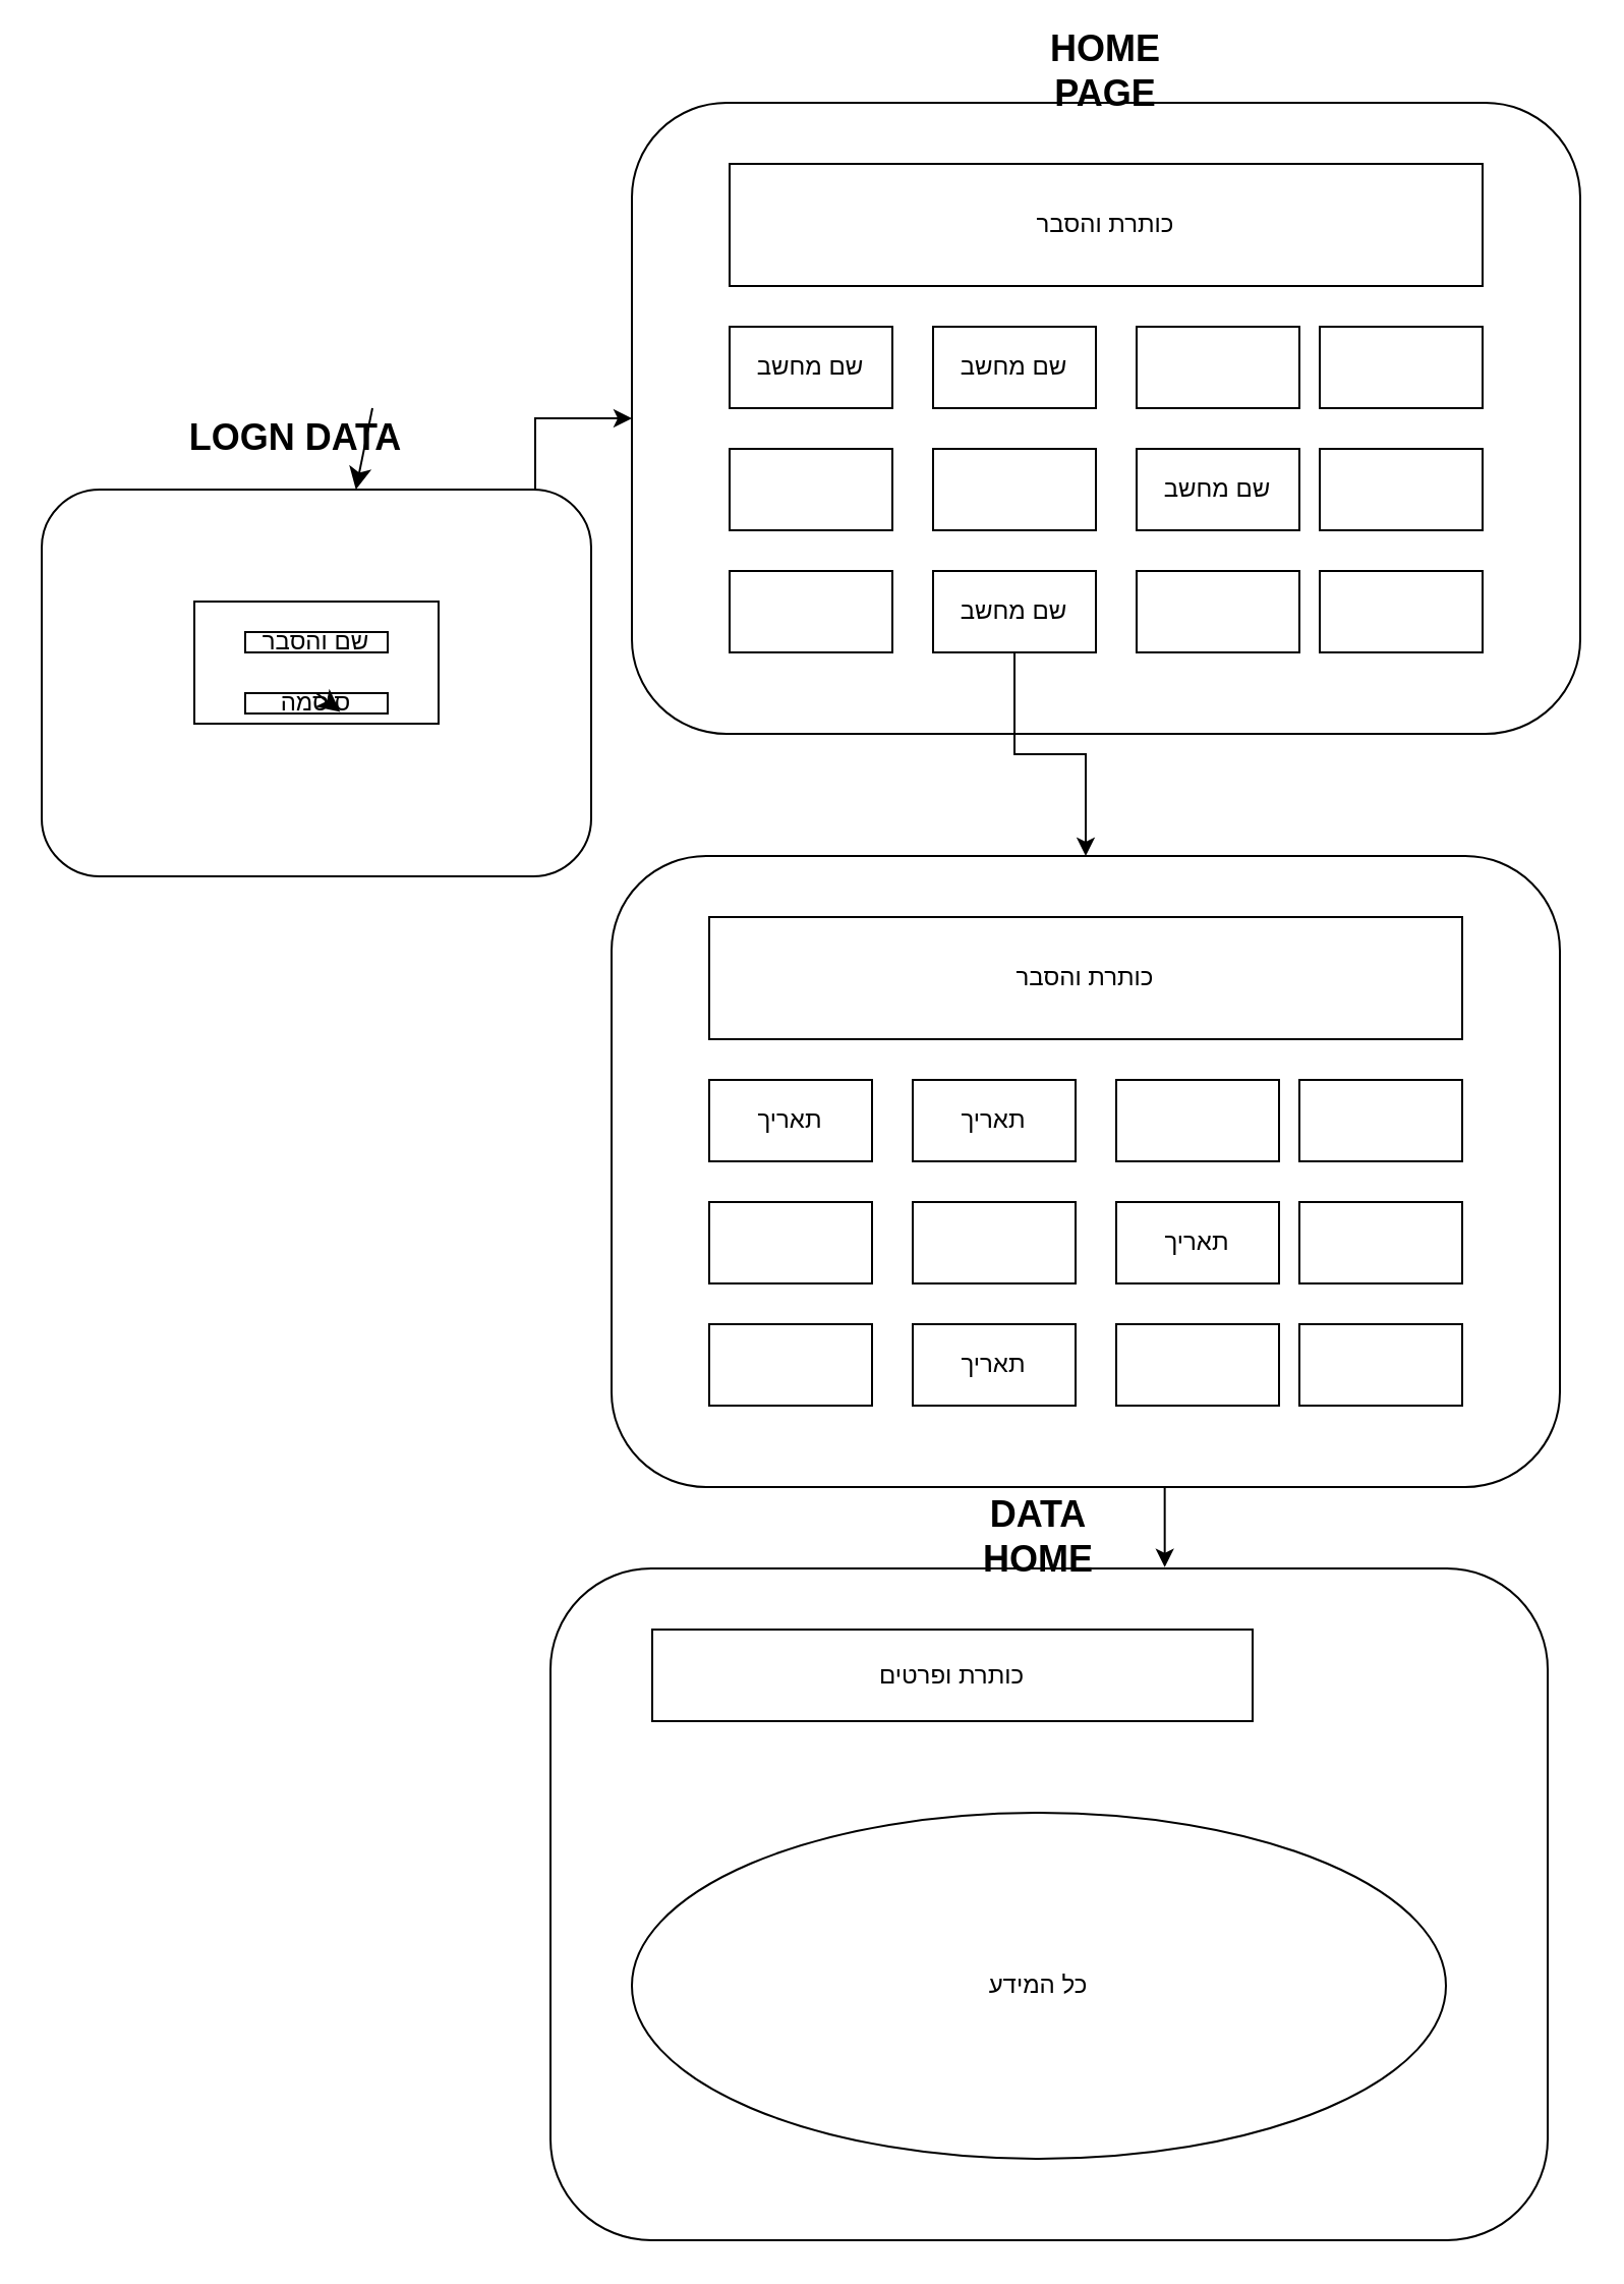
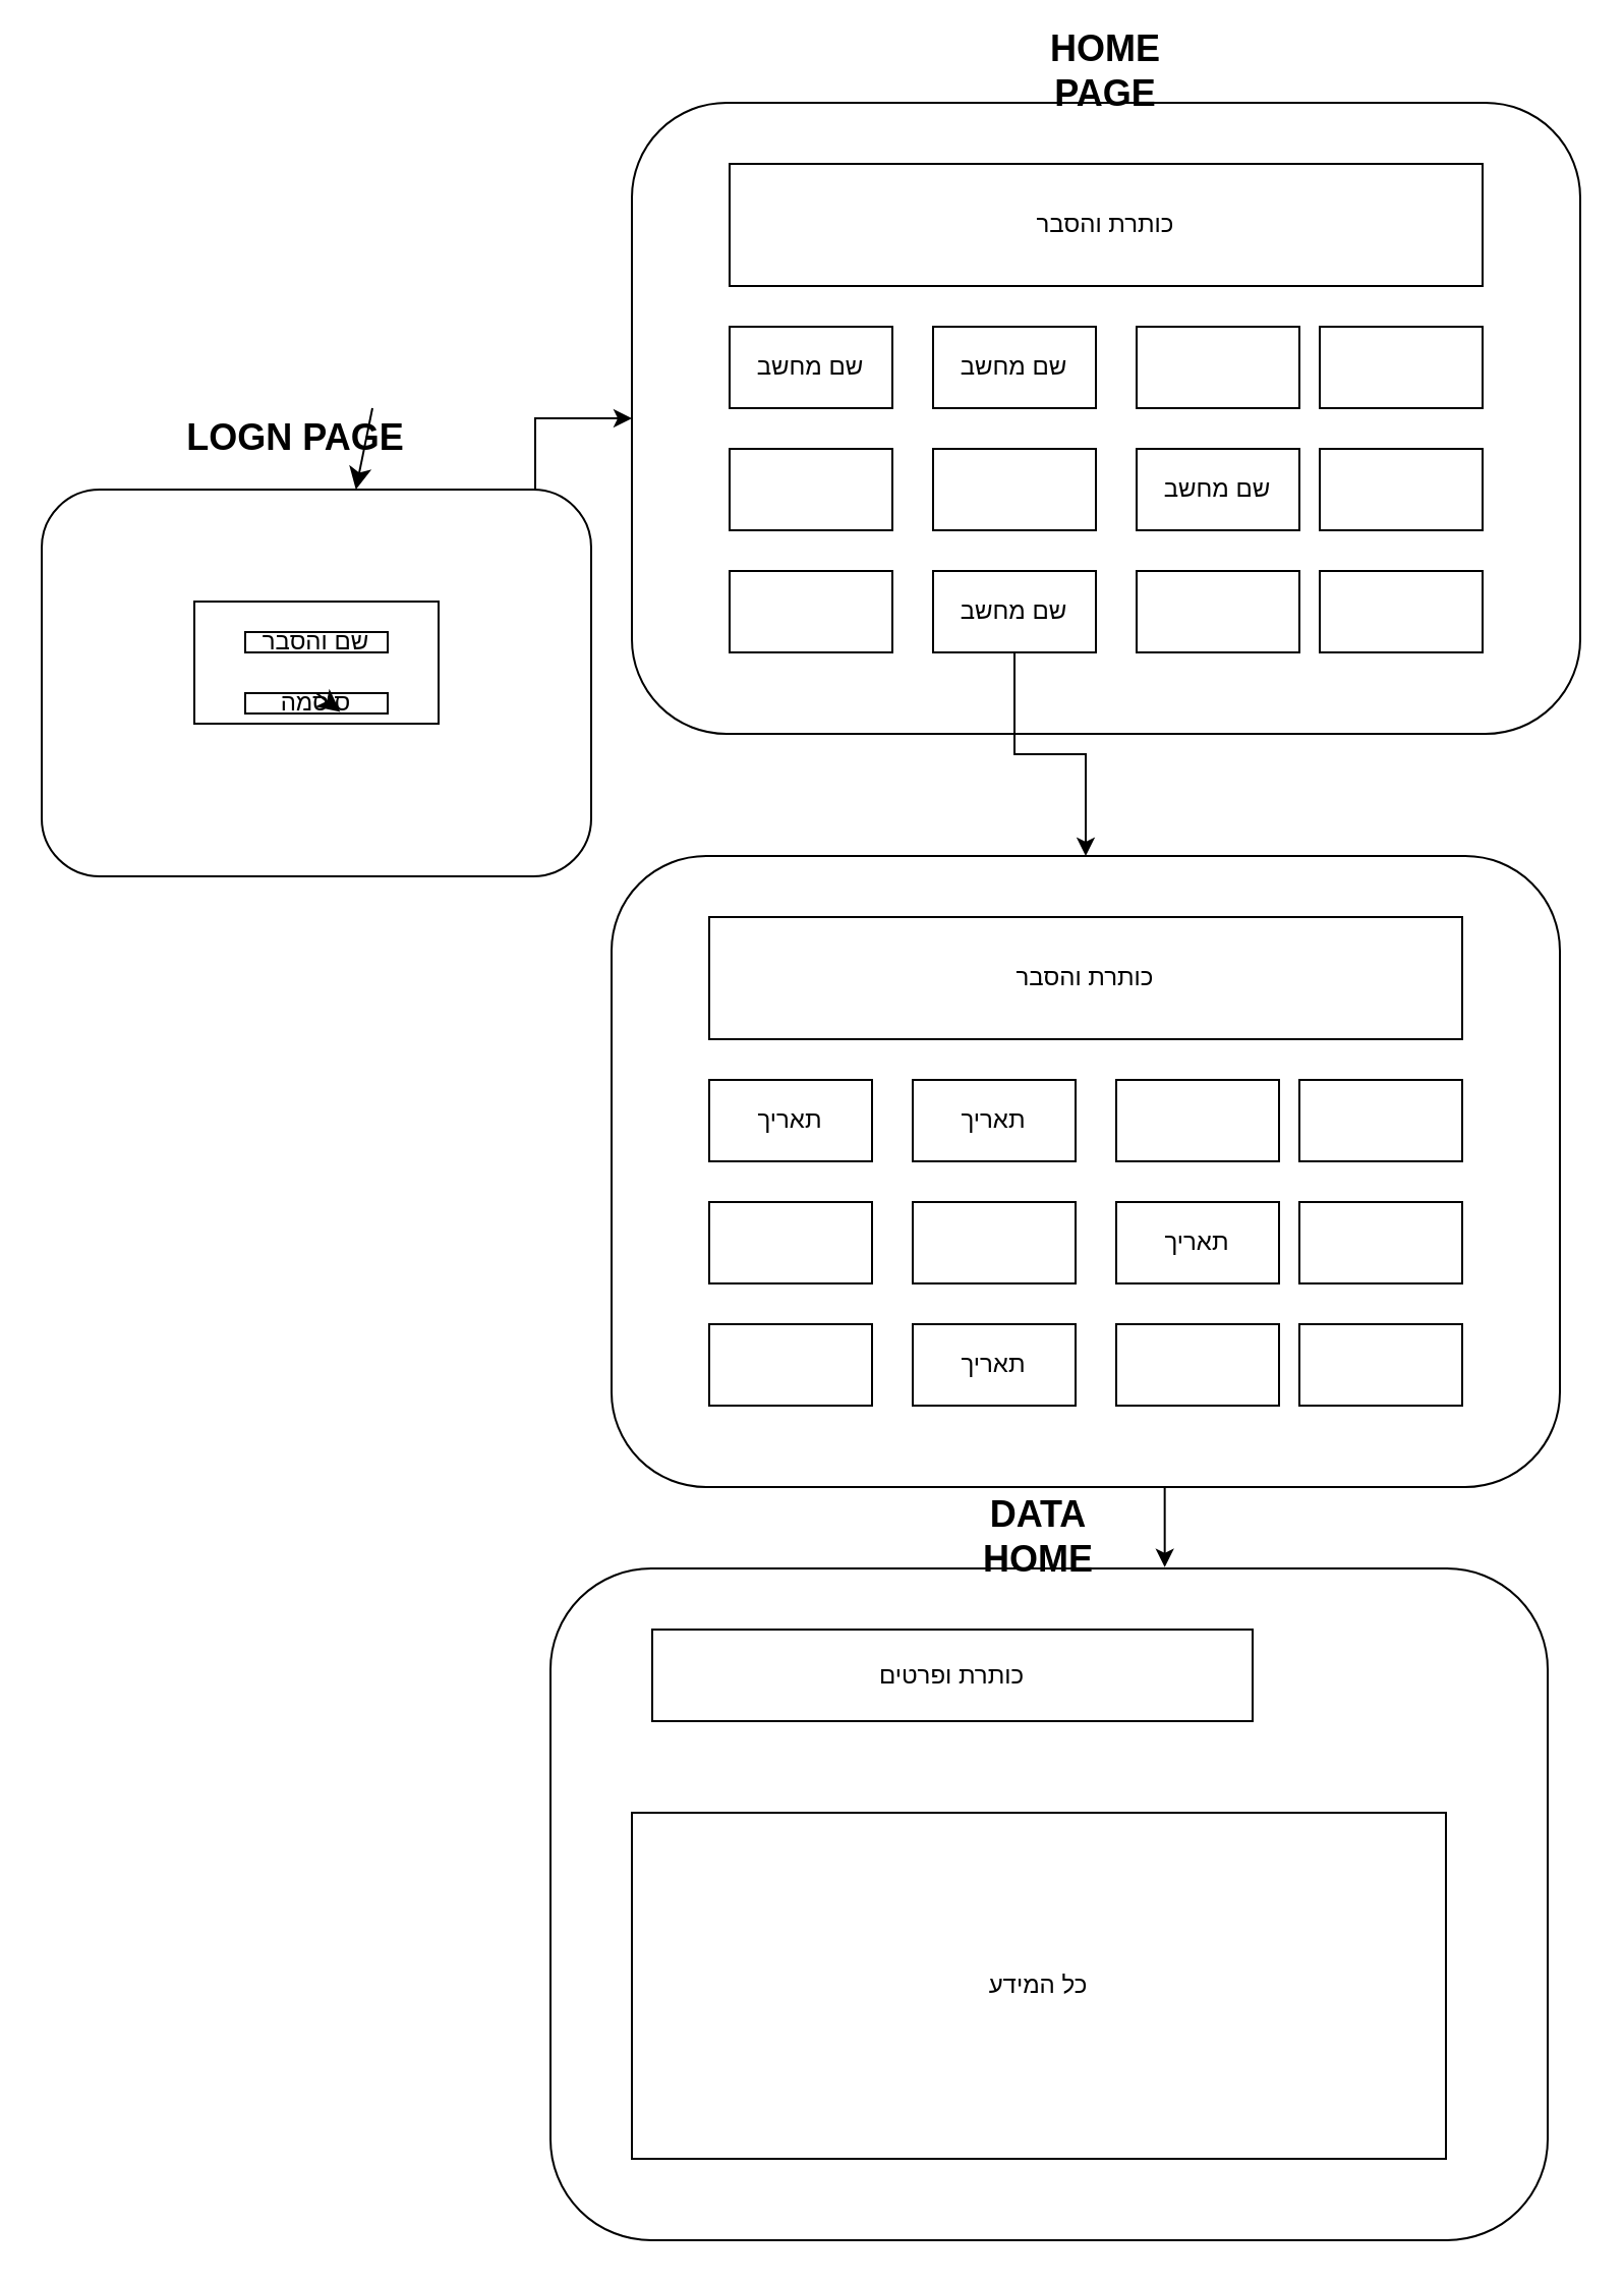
  <mxCell id="0" />
  <mxCell id="1" parent="0" />
  <mxCell id="2" value="" style="group" parent="1" vertex="1" connectable="0"><mxGeometry x="310" y="50" width="466" height="310" as="geometry" /></mxCell>
  <mxCell id="3" value="" style="rounded=1;whiteSpace=wrap;html=1;" parent="2" vertex="1"><mxGeometry width="466" height="310" as="geometry" /></mxCell>
  <mxCell id="4" value="כותרת והסבר" style="rounded=0;whiteSpace=wrap;html=1;" parent="2" vertex="1"><mxGeometry x="48" y="30" width="370" height="60" as="geometry" /></mxCell>
  <mxCell id="5" value="שם מחשב" style="rounded=0;whiteSpace=wrap;html=1;" parent="2" vertex="1"><mxGeometry x="48" y="110" width="80" height="40" as="geometry" /></mxCell>
  <mxCell id="6" value="שם מחשב" style="rounded=0;whiteSpace=wrap;html=1;" parent="2" vertex="1"><mxGeometry x="148" y="110" width="80" height="40" as="geometry" /></mxCell>
  <mxCell id="7" value="" style="rounded=0;whiteSpace=wrap;html=1;" parent="2" vertex="1"><mxGeometry x="248" y="110" width="80" height="40" as="geometry" /></mxCell>
  <mxCell id="8" value="" style="rounded=0;whiteSpace=wrap;html=1;" parent="2" vertex="1"><mxGeometry x="338" y="110" width="80" height="40" as="geometry" /></mxCell>
  <mxCell id="9" value="" style="rounded=0;whiteSpace=wrap;html=1;" parent="2" vertex="1"><mxGeometry x="48" y="170" width="80" height="40" as="geometry" /></mxCell>
  <mxCell id="10" value="" style="rounded=0;whiteSpace=wrap;html=1;" parent="2" vertex="1"><mxGeometry x="148" y="170" width="80" height="40" as="geometry" /></mxCell>
  <mxCell id="11" value="שם מחשב" style="rounded=0;whiteSpace=wrap;html=1;" parent="2" vertex="1"><mxGeometry x="248" y="170" width="80" height="40" as="geometry" /></mxCell>
  <mxCell id="12" value="" style="rounded=0;whiteSpace=wrap;html=1;" parent="2" vertex="1"><mxGeometry x="338" y="170" width="80" height="40" as="geometry" /></mxCell>
  <mxCell id="13" value="" style="rounded=0;whiteSpace=wrap;html=1;" parent="2" vertex="1"><mxGeometry x="48" y="230" width="80" height="40" as="geometry" /></mxCell>
  <mxCell id="14" value="שם מחשב" style="rounded=0;whiteSpace=wrap;html=1;" parent="2" vertex="1"><mxGeometry x="148" y="230" width="80" height="40" as="geometry" /></mxCell>
  <mxCell id="15" value="" style="rounded=0;whiteSpace=wrap;html=1;" parent="2" vertex="1"><mxGeometry x="248" y="230" width="80" height="40" as="geometry" /></mxCell>
  <mxCell id="16" value="" style="rounded=0;whiteSpace=wrap;html=1;" parent="2" vertex="1"><mxGeometry x="338" y="230" width="80" height="40" as="geometry" /></mxCell>
  <mxCell id="17" value="" style="edgeStyle=orthogonalEdgeStyle;rounded=0;orthogonalLoop=1;jettySize=auto;html=1;" parent="1" source="14" target="23" edge="1"><mxGeometry relative="1" as="geometry" /></mxCell>
  <mxCell id="18" style="edgeStyle=orthogonalEdgeStyle;rounded=0;orthogonalLoop=1;jettySize=auto;html=1;exitX=0.5;exitY=1;exitDx=0;exitDy=0;entryX=0.616;entryY=-0.002;entryDx=0;entryDy=0;entryPerimeter=0;" parent="1" source="26" target="39" edge="1"><mxGeometry relative="1" as="geometry" /></mxCell>
  <mxCell id="19" value="" style="edgeStyle=orthogonalEdgeStyle;rounded=0;orthogonalLoop=1;jettySize=auto;html=1;" parent="1" source="45" target="3" edge="1"><mxGeometry relative="1" as="geometry" /></mxCell>
  <mxCell id="20" value="&lt;b&gt;&lt;font style=&quot;font-size: 18px;&quot;&gt;HOME PAGE&lt;/font&gt;&lt;/b&gt;" style="text;strokeColor=none;align=center;fillColor=none;html=1;verticalAlign=middle;whiteSpace=wrap;rounded=0;" parent="1" vertex="1"><mxGeometry x="513" y="20" width="60" height="30" as="geometry" /></mxCell>
  <mxCell id="21" value="" style="group" parent="1" vertex="1" connectable="0"><mxGeometry x="300" y="390" width="466" height="340" as="geometry" /></mxCell>
  <mxCell id="22" value="" style="group" parent="21" vertex="1" connectable="0"><mxGeometry y="30" width="466" height="310" as="geometry" /></mxCell>
  <mxCell id="23" value="" style="rounded=1;whiteSpace=wrap;html=1;" parent="22" vertex="1"><mxGeometry width="466" height="310" as="geometry" /></mxCell>
  <mxCell id="24" value="כותרת והסבר" style="rounded=0;whiteSpace=wrap;html=1;" parent="22" vertex="1"><mxGeometry x="48" y="30" width="370" height="60" as="geometry" /></mxCell>
  <mxCell id="25" value="תאריך" style="rounded=0;whiteSpace=wrap;html=1;" parent="22" vertex="1"><mxGeometry x="48" y="110" width="80" height="40" as="geometry" /></mxCell>
  <mxCell id="26" value="תאריך" style="rounded=0;whiteSpace=wrap;html=1;" parent="22" vertex="1"><mxGeometry x="148" y="110" width="80" height="40" as="geometry" /></mxCell>
  <mxCell id="27" value="" style="rounded=0;whiteSpace=wrap;html=1;" parent="22" vertex="1"><mxGeometry x="248" y="110" width="80" height="40" as="geometry" /></mxCell>
  <mxCell id="28" value="" style="rounded=0;whiteSpace=wrap;html=1;" parent="22" vertex="1"><mxGeometry x="338" y="110" width="80" height="40" as="geometry" /></mxCell>
  <mxCell id="29" value="" style="rounded=0;whiteSpace=wrap;html=1;" parent="22" vertex="1"><mxGeometry x="48" y="170" width="80" height="40" as="geometry" /></mxCell>
  <mxCell id="30" value="" style="rounded=0;whiteSpace=wrap;html=1;" parent="22" vertex="1"><mxGeometry x="148" y="170" width="80" height="40" as="geometry" /></mxCell>
  <mxCell id="31" value="תאריך" style="rounded=0;whiteSpace=wrap;html=1;" parent="22" vertex="1"><mxGeometry x="248" y="170" width="80" height="40" as="geometry" /></mxCell>
  <mxCell id="32" value="" style="rounded=0;whiteSpace=wrap;html=1;" parent="22" vertex="1"><mxGeometry x="338" y="170" width="80" height="40" as="geometry" /></mxCell>
  <mxCell id="33" value="" style="rounded=0;whiteSpace=wrap;html=1;" parent="22" vertex="1"><mxGeometry x="48" y="230" width="80" height="40" as="geometry" /></mxCell>
  <mxCell id="34" value="תאריך" style="rounded=0;whiteSpace=wrap;html=1;" parent="22" vertex="1"><mxGeometry x="148" y="230" width="80" height="40" as="geometry" /></mxCell>
  <mxCell id="35" value="" style="rounded=0;whiteSpace=wrap;html=1;" parent="22" vertex="1"><mxGeometry x="248" y="230" width="80" height="40" as="geometry" /></mxCell>
  <mxCell id="36" value="" style="rounded=0;whiteSpace=wrap;html=1;" parent="22" vertex="1"><mxGeometry x="338" y="230" width="80" height="40" as="geometry" /></mxCell>
  <mxCell id="37" value="" style="group" parent="1" vertex="1" connectable="0"><mxGeometry x="270" y="740" width="490" height="360" as="geometry" /></mxCell>
  <mxCell id="38" value="" style="group" parent="37" vertex="1" connectable="0"><mxGeometry y="30" width="490" height="330" as="geometry" /></mxCell>
  <mxCell id="39" value="" style="rounded=1;whiteSpace=wrap;html=1;" parent="38" vertex="1"><mxGeometry width="490" height="330" as="geometry" /></mxCell>
  <mxCell id="40" value="כותרת ופרטים" style="rounded=0;whiteSpace=wrap;html=1;" parent="38" vertex="1"><mxGeometry x="50" y="30" width="295" height="45" as="geometry" /></mxCell>
- <mxCell id="41" value="כל המידע" style="ellipse;whiteSpace=wrap;html=1;" parent="38" vertex="1"><mxGeometry x="40" y="120" width="400" height="170" as="geometry" /></mxCell>
+ <mxCell id="41" value="כל המידע" style="rounded=0;whiteSpace=wrap;html=1;" parent="38" vertex="1"><mxGeometry x="40" y="120" width="400" height="170" as="geometry" /></mxCell>
  <mxCell id="42" value="&lt;b&gt;&lt;font style=&quot;font-size: 18px;&quot;&gt;DATA HOME&lt;/font&gt;&lt;/b&gt;" style="text;strokeColor=none;align=center;fillColor=none;html=1;verticalAlign=middle;whiteSpace=wrap;rounded=0;" parent="37" vertex="1"><mxGeometry x="210" width="60" height="30" as="geometry" /></mxCell>
  <mxCell id="43" value="" style="group" vertex="1" connectable="0" parent="1"><mxGeometry x="20" y="200" width="270" height="220" as="geometry" /></mxCell>
  <mxCell id="44" value="" style="rounded=1;whiteSpace=wrap;html=1;" parent="43" vertex="1"><mxGeometry y="40" width="270" height="190" as="geometry" /></mxCell>
  <mxCell id="45" value="" style="rounded=0;whiteSpace=wrap;html=1;" parent="43" vertex="1"><mxGeometry x="75" y="95" width="120" height="60" as="geometry" /></mxCell>
  <mxCell id="46" value="שם והסבר" style="rounded=0;whiteSpace=wrap;html=1;" parent="43" vertex="1"><mxGeometry x="100" y="110" width="70" height="10" as="geometry" /></mxCell>
  <mxCell id="47" value="סיסמה" style="rounded=0;whiteSpace=wrap;html=1;" parent="43" vertex="1"><mxGeometry x="100" y="140" width="70" height="10" as="geometry" /></mxCell>
- <mxCell id="48" value="&lt;b&gt;&lt;font style=&quot;font-size: 18px;&quot;&gt;LOGN DATA&lt;/font&gt;&lt;/b&gt;" style="text;strokeColor=none;align=center;fillColor=none;html=1;verticalAlign=middle;whiteSpace=wrap;rounded=0;" parent="43" vertex="1"><mxGeometry x="50" width="150" height="30" as="geometry" /></mxCell>
+ <mxCell id="48" value="&lt;b&gt;&lt;font style=&quot;font-size: 18px;&quot;&gt;LOGN PAGE&lt;/font&gt;&lt;/b&gt;" style="text;strokeColor=none;align=center;fillColor=none;html=1;verticalAlign=middle;whiteSpace=wrap;rounded=0;" parent="43" vertex="1"><mxGeometry x="50" width="150" height="30" as="geometry" /></mxCell>
  <mxCell id="49" style="edgeStyle=none;curved=1;rounded=0;orthogonalLoop=1;jettySize=auto;html=1;exitX=0.5;exitY=0;exitDx=0;exitDy=0;entryX=0.667;entryY=0.92;entryDx=0;entryDy=0;entryPerimeter=0;fontSize=12;startSize=8;endSize=8;" edge="1" parent="43" source="47" target="47"><mxGeometry relative="1" as="geometry" /></mxCell>
  <mxCell id="50" style="edgeStyle=none;curved=1;rounded=0;orthogonalLoop=1;jettySize=auto;html=1;exitX=0.75;exitY=0;exitDx=0;exitDy=0;fontSize=12;startSize=8;endSize=8;" edge="1" parent="43" source="48" target="44"><mxGeometry relative="1" as="geometry" /></mxCell>
